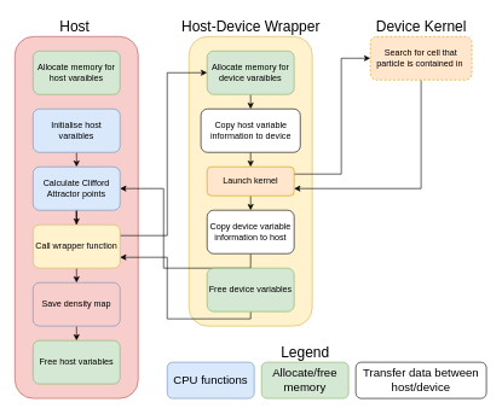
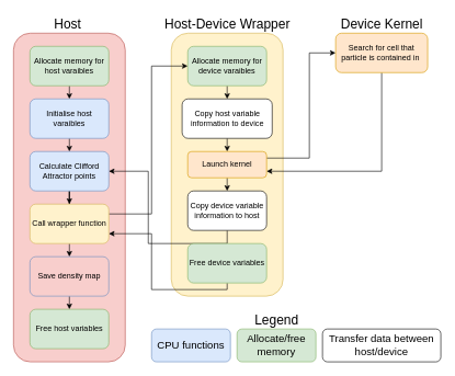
  <mxCell id="0" />
  <mxCell id="1" parent="0" />
  <mxCell id="2" value="" style="rounded=1;whiteSpace=wrap;html=1;fillColor=#fff2cc;strokeColor=#d6b656;" vertex="1" parent="1"><mxGeometry x="260" y="50" width="170" height="400" as="geometry" /></mxCell>
  <mxCell id="3" value="" style="rounded=1;whiteSpace=wrap;html=1;fillColor=#f8cecc;strokeColor=#b85450;" vertex="1" parent="1"><mxGeometry x="20" y="50" width="170" height="500" as="geometry" /></mxCell>
+ <mxCell id="4" style="edgeStyle=orthogonalEdgeStyle;rounded=0;orthogonalLoop=1;jettySize=auto;html=1;exitX=0.5;exitY=1;exitDx=0;exitDy=0;entryX=0.5;entryY=0;entryDx=0;entryDy=0;fontSize=20;" edge="1" parent="1" source="5" target="7"><mxGeometry relative="1" as="geometry" /></mxCell>
  <mxCell id="5" value="Allocate memory for host varaibles" style="rounded=1;whiteSpace=wrap;html=1;fillColor=#d5e8d4;strokeColor=#82b366;" vertex="1" parent="1"><mxGeometry x="45" y="70" width="120" height="60" as="geometry" /></mxCell>
  <mxCell id="6" style="edgeStyle=orthogonalEdgeStyle;rounded=0;orthogonalLoop=1;jettySize=auto;html=1;exitX=0.5;exitY=1;exitDx=0;exitDy=0;entryX=0.5;entryY=0;entryDx=0;entryDy=0;fontSize=20;" edge="1" parent="1" source="7" target="9"><mxGeometry relative="1" as="geometry" /></mxCell>
  <mxCell id="7" value="Initialise host varaibles" style="rounded=1;whiteSpace=wrap;html=1;fillColor=#dae8fc;strokeColor=#6c8ebf;" vertex="1" parent="1"><mxGeometry x="45" y="150" width="120" height="60" as="geometry" /></mxCell>
  <mxCell id="8" style="edgeStyle=orthogonalEdgeStyle;rounded=0;orthogonalLoop=1;jettySize=auto;html=1;exitX=0.5;exitY=1;exitDx=0;exitDy=0;fontSize=20;" edge="1" parent="1" source="9" target="12"><mxGeometry relative="1" as="geometry" /></mxCell>
  <mxCell id="9" value="Calculate Clifford Attractor points" style="rounded=1;whiteSpace=wrap;html=1;fillColor=#dae8fc;strokeColor=#6c8ebf;" vertex="1" parent="1"><mxGeometry x="45" y="230" width="120" height="60" as="geometry" /></mxCell>
  <mxCell id="10" style="edgeStyle=orthogonalEdgeStyle;rounded=0;orthogonalLoop=1;jettySize=auto;html=1;exitX=1;exitY=0.25;exitDx=0;exitDy=0;entryX=0;entryY=0.5;entryDx=0;entryDy=0;fontSize=20;" edge="1" parent="1" source="12" target="14"><mxGeometry relative="1" as="geometry"><Array as="points"><mxPoint x="230" y="325" /><mxPoint x="230" y="100" /></Array></mxGeometry></mxCell>
  <mxCell id="11" style="edgeStyle=orthogonalEdgeStyle;rounded=0;orthogonalLoop=1;jettySize=auto;html=1;exitX=0.5;exitY=1;exitDx=0;exitDy=0;entryX=0.5;entryY=0;entryDx=0;entryDy=0;fontSize=20;" edge="1" parent="1" source="12" target="25"><mxGeometry relative="1" as="geometry" /></mxCell>
  <mxCell id="12" value="Call wrapper function" style="rounded=1;whiteSpace=wrap;html=1;fillColor=#fff2cc;strokeColor=#d6b656;" vertex="1" parent="1"><mxGeometry x="45" y="310" width="120" height="60" as="geometry" /></mxCell>
  <mxCell id="13" style="edgeStyle=orthogonalEdgeStyle;rounded=0;orthogonalLoop=1;jettySize=auto;html=1;exitX=0.5;exitY=1;exitDx=0;exitDy=0;entryX=0.5;entryY=0;entryDx=0;entryDy=0;fontSize=20;" edge="1" parent="1" source="14" target="16"><mxGeometry relative="1" as="geometry" /></mxCell>
  <mxCell id="14" value="Allocate memory for device varaibles" style="rounded=1;whiteSpace=wrap;html=1;fillColor=#d5e8d4;strokeColor=#82b366;" vertex="1" parent="1"><mxGeometry x="285" y="70" width="120" height="60" as="geometry" /></mxCell>
  <mxCell id="15" style="edgeStyle=orthogonalEdgeStyle;rounded=0;orthogonalLoop=1;jettySize=auto;html=1;exitX=0.5;exitY=1;exitDx=0;exitDy=0;entryX=0.5;entryY=0;entryDx=0;entryDy=0;fontSize=20;" edge="1" parent="1" source="16" target="19"><mxGeometry relative="1" as="geometry" /></mxCell>
  <mxCell id="16" value="Copy host variable information to device" style="rounded=1;whiteSpace=wrap;html=1;" vertex="1" parent="1"><mxGeometry x="276.5" y="150" width="137" height="60" as="geometry" /></mxCell>
  <mxCell id="17" style="edgeStyle=orthogonalEdgeStyle;rounded=0;orthogonalLoop=1;jettySize=auto;html=1;exitX=1;exitY=0.25;exitDx=0;exitDy=0;entryX=0;entryY=0.5;entryDx=0;entryDy=0;fontSize=20;" edge="1" parent="1" source="19" target="28"><mxGeometry relative="1" as="geometry"><Array as="points"><mxPoint x="470" y="240" /><mxPoint x="470" y="80" /></Array></mxGeometry></mxCell>
  <mxCell id="18" style="edgeStyle=orthogonalEdgeStyle;rounded=0;orthogonalLoop=1;jettySize=auto;html=1;exitX=0.5;exitY=1;exitDx=0;exitDy=0;entryX=0.5;entryY=0;entryDx=0;entryDy=0;fontSize=20;" edge="1" parent="1" source="19" target="21"><mxGeometry relative="1" as="geometry" /></mxCell>
  <mxCell id="19" value="Launch kernel" style="rounded=1;whiteSpace=wrap;html=1;fillColor=#ffe6cc;strokeColor=#d79b00;" vertex="1" parent="1"><mxGeometry x="285" y="230" width="120" height="40" as="geometry" /></mxCell>
  <mxCell id="20" style="edgeStyle=orthogonalEdgeStyle;rounded=0;orthogonalLoop=1;jettySize=auto;html=1;exitX=0.5;exitY=1;exitDx=0;exitDy=0;fontSize=20;" edge="1" parent="1" source="21" target="9"><mxGeometry relative="1" as="geometry" /></mxCell>
  <mxCell id="21" value="Copy device variable information to host" style="rounded=1;whiteSpace=wrap;html=1;" vertex="1" parent="1"><mxGeometry x="285" y="290" width="120" height="60" as="geometry" /></mxCell>
  <mxCell id="22" style="edgeStyle=orthogonalEdgeStyle;rounded=0;orthogonalLoop=1;jettySize=auto;html=1;exitX=0.5;exitY=1;exitDx=0;exitDy=0;entryX=1;entryY=0.75;entryDx=0;entryDy=0;fontSize=20;" edge="1" parent="1" source="23" target="12"><mxGeometry relative="1" as="geometry"><Array as="points"><mxPoint x="345" y="440" /><mxPoint x="230" y="440" /><mxPoint x="230" y="355" /></Array></mxGeometry></mxCell>
  <mxCell id="23" value="Free device variables" style="rounded=1;whiteSpace=wrap;html=1;fillColor=#d5e8d4;strokeColor=#82b366;" vertex="1" parent="1"><mxGeometry x="285" y="370" width="120" height="60" as="geometry" /></mxCell>
  <mxCell id="24" style="edgeStyle=orthogonalEdgeStyle;rounded=0;orthogonalLoop=1;jettySize=auto;html=1;exitX=0.5;exitY=1;exitDx=0;exitDy=0;entryX=0.5;entryY=0;entryDx=0;entryDy=0;fontSize=20;" edge="1" parent="1" source="25" target="26"><mxGeometry relative="1" as="geometry" /></mxCell>
  <mxCell id="25" value="Save density map" style="rounded=1;whiteSpace=wrap;html=1;fillColor=#f8cecc;strokeColor=#6c8ebf;" vertex="1" parent="1"><mxGeometry x="45" y="390" width="120" height="60" as="geometry" /></mxCell>
  <mxCell id="26" value="Free host variables" style="rounded=1;whiteSpace=wrap;html=1;fillColor=#d5e8d4;strokeColor=#82b366;" vertex="1" parent="1"><mxGeometry x="45" y="470" width="120" height="60" as="geometry" /></mxCell>
  <mxCell id="27" style="edgeStyle=orthogonalEdgeStyle;rounded=0;orthogonalLoop=1;jettySize=auto;html=1;exitX=0.5;exitY=1;exitDx=0;exitDy=0;entryX=1;entryY=0.75;entryDx=0;entryDy=0;fontSize=20;" edge="1" parent="1" source="28" target="19"><mxGeometry relative="1" as="geometry" /></mxCell>
- <mxCell id="28" value="Search for cell that particle is contained in&amp;nbsp;" style="rounded=1;whiteSpace=wrap;html=1;fillColor=#ffe6cc;strokeColor=#d79b00;dashed=1;" vertex="1" parent="1"><mxGeometry x="510" y="50" width="140" height="60" as="geometry" /></mxCell>
+ <mxCell id="28" value="Search for cell that particle is contained in&amp;nbsp;" style="rounded=1;whiteSpace=wrap;html=1;fillColor=#ffe6cc;strokeColor=#d79b00;" vertex="1" parent="1"><mxGeometry x="510" y="50" width="140" height="60" as="geometry" /></mxCell>
  <mxCell id="29" value="Host&amp;nbsp;" style="text;html=1;align=center;verticalAlign=middle;resizable=0;points=[];autosize=1;fontSize=20;" vertex="1" parent="1"><mxGeometry x="75" y="20" width="60" height="30" as="geometry" /></mxCell>
  <mxCell id="30" value="Device Kernel" style="text;html=1;align=center;verticalAlign=middle;resizable=0;points=[];autosize=1;fontSize=20;" vertex="1" parent="1"><mxGeometry x="510" y="20" width="140" height="30" as="geometry" /></mxCell>
  <mxCell id="31" value="Host-Device Wrapper" style="text;html=1;align=center;verticalAlign=middle;resizable=0;points=[];autosize=1;fontSize=20;" vertex="1" parent="1"><mxGeometry x="240" y="20" width="210" height="30" as="geometry" /></mxCell>
  <mxCell id="32" value="CPU functions" style="rounded=1;whiteSpace=wrap;html=1;fontSize=16;fillColor=#dae8fc;strokeColor=#6c8ebf;" vertex="1" parent="1"><mxGeometry x="230" y="500" width="120" height="50" as="geometry" /></mxCell>
  <mxCell id="33" value="Allocate/free memory" style="rounded=1;whiteSpace=wrap;html=1;fontSize=16;fillColor=#d5e8d4;strokeColor=#82b366;" vertex="1" parent="1"><mxGeometry x="360" y="500" width="120" height="50" as="geometry" /></mxCell>
  <mxCell id="34" value="Transfer data between host/device" style="rounded=1;whiteSpace=wrap;html=1;fontSize=16;" vertex="1" parent="1"><mxGeometry x="490" y="500" width="180" height="50" as="geometry" /></mxCell>
  <mxCell id="35" value="Legend" style="text;html=1;align=center;verticalAlign=middle;resizable=0;points=[];autosize=1;fontSize=20;" vertex="1" parent="1"><mxGeometry x="380" y="470" width="80" height="30" as="geometry" /></mxCell>
